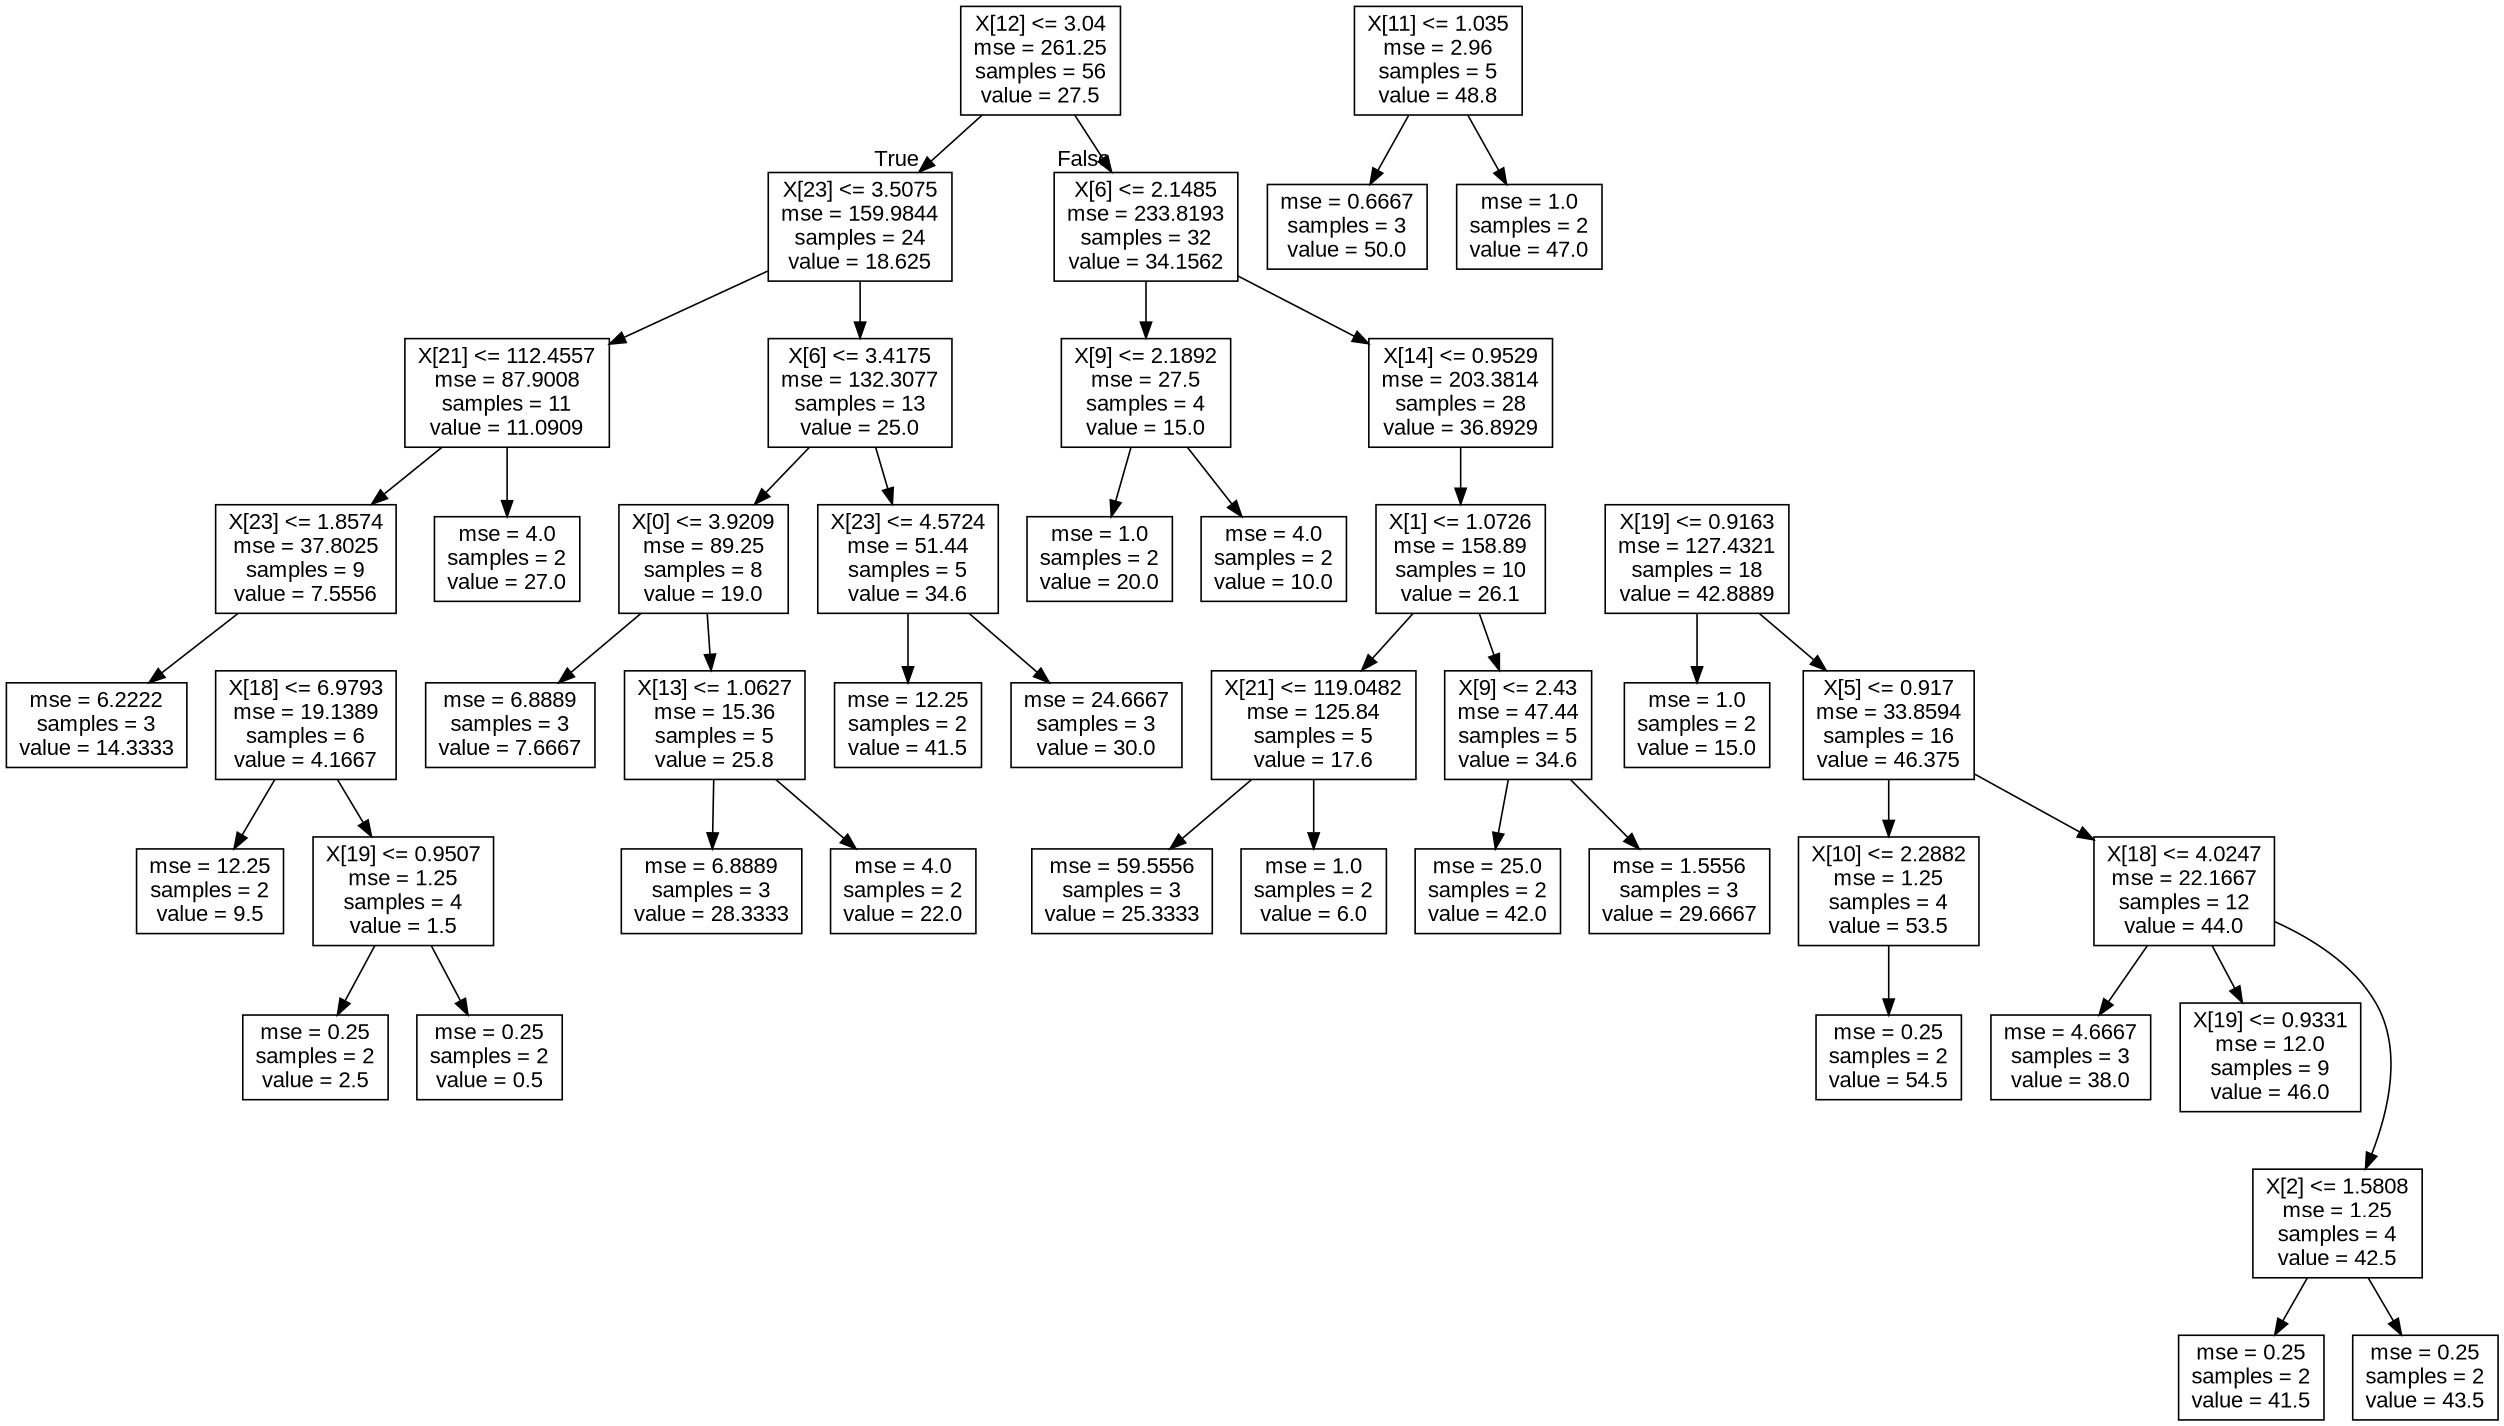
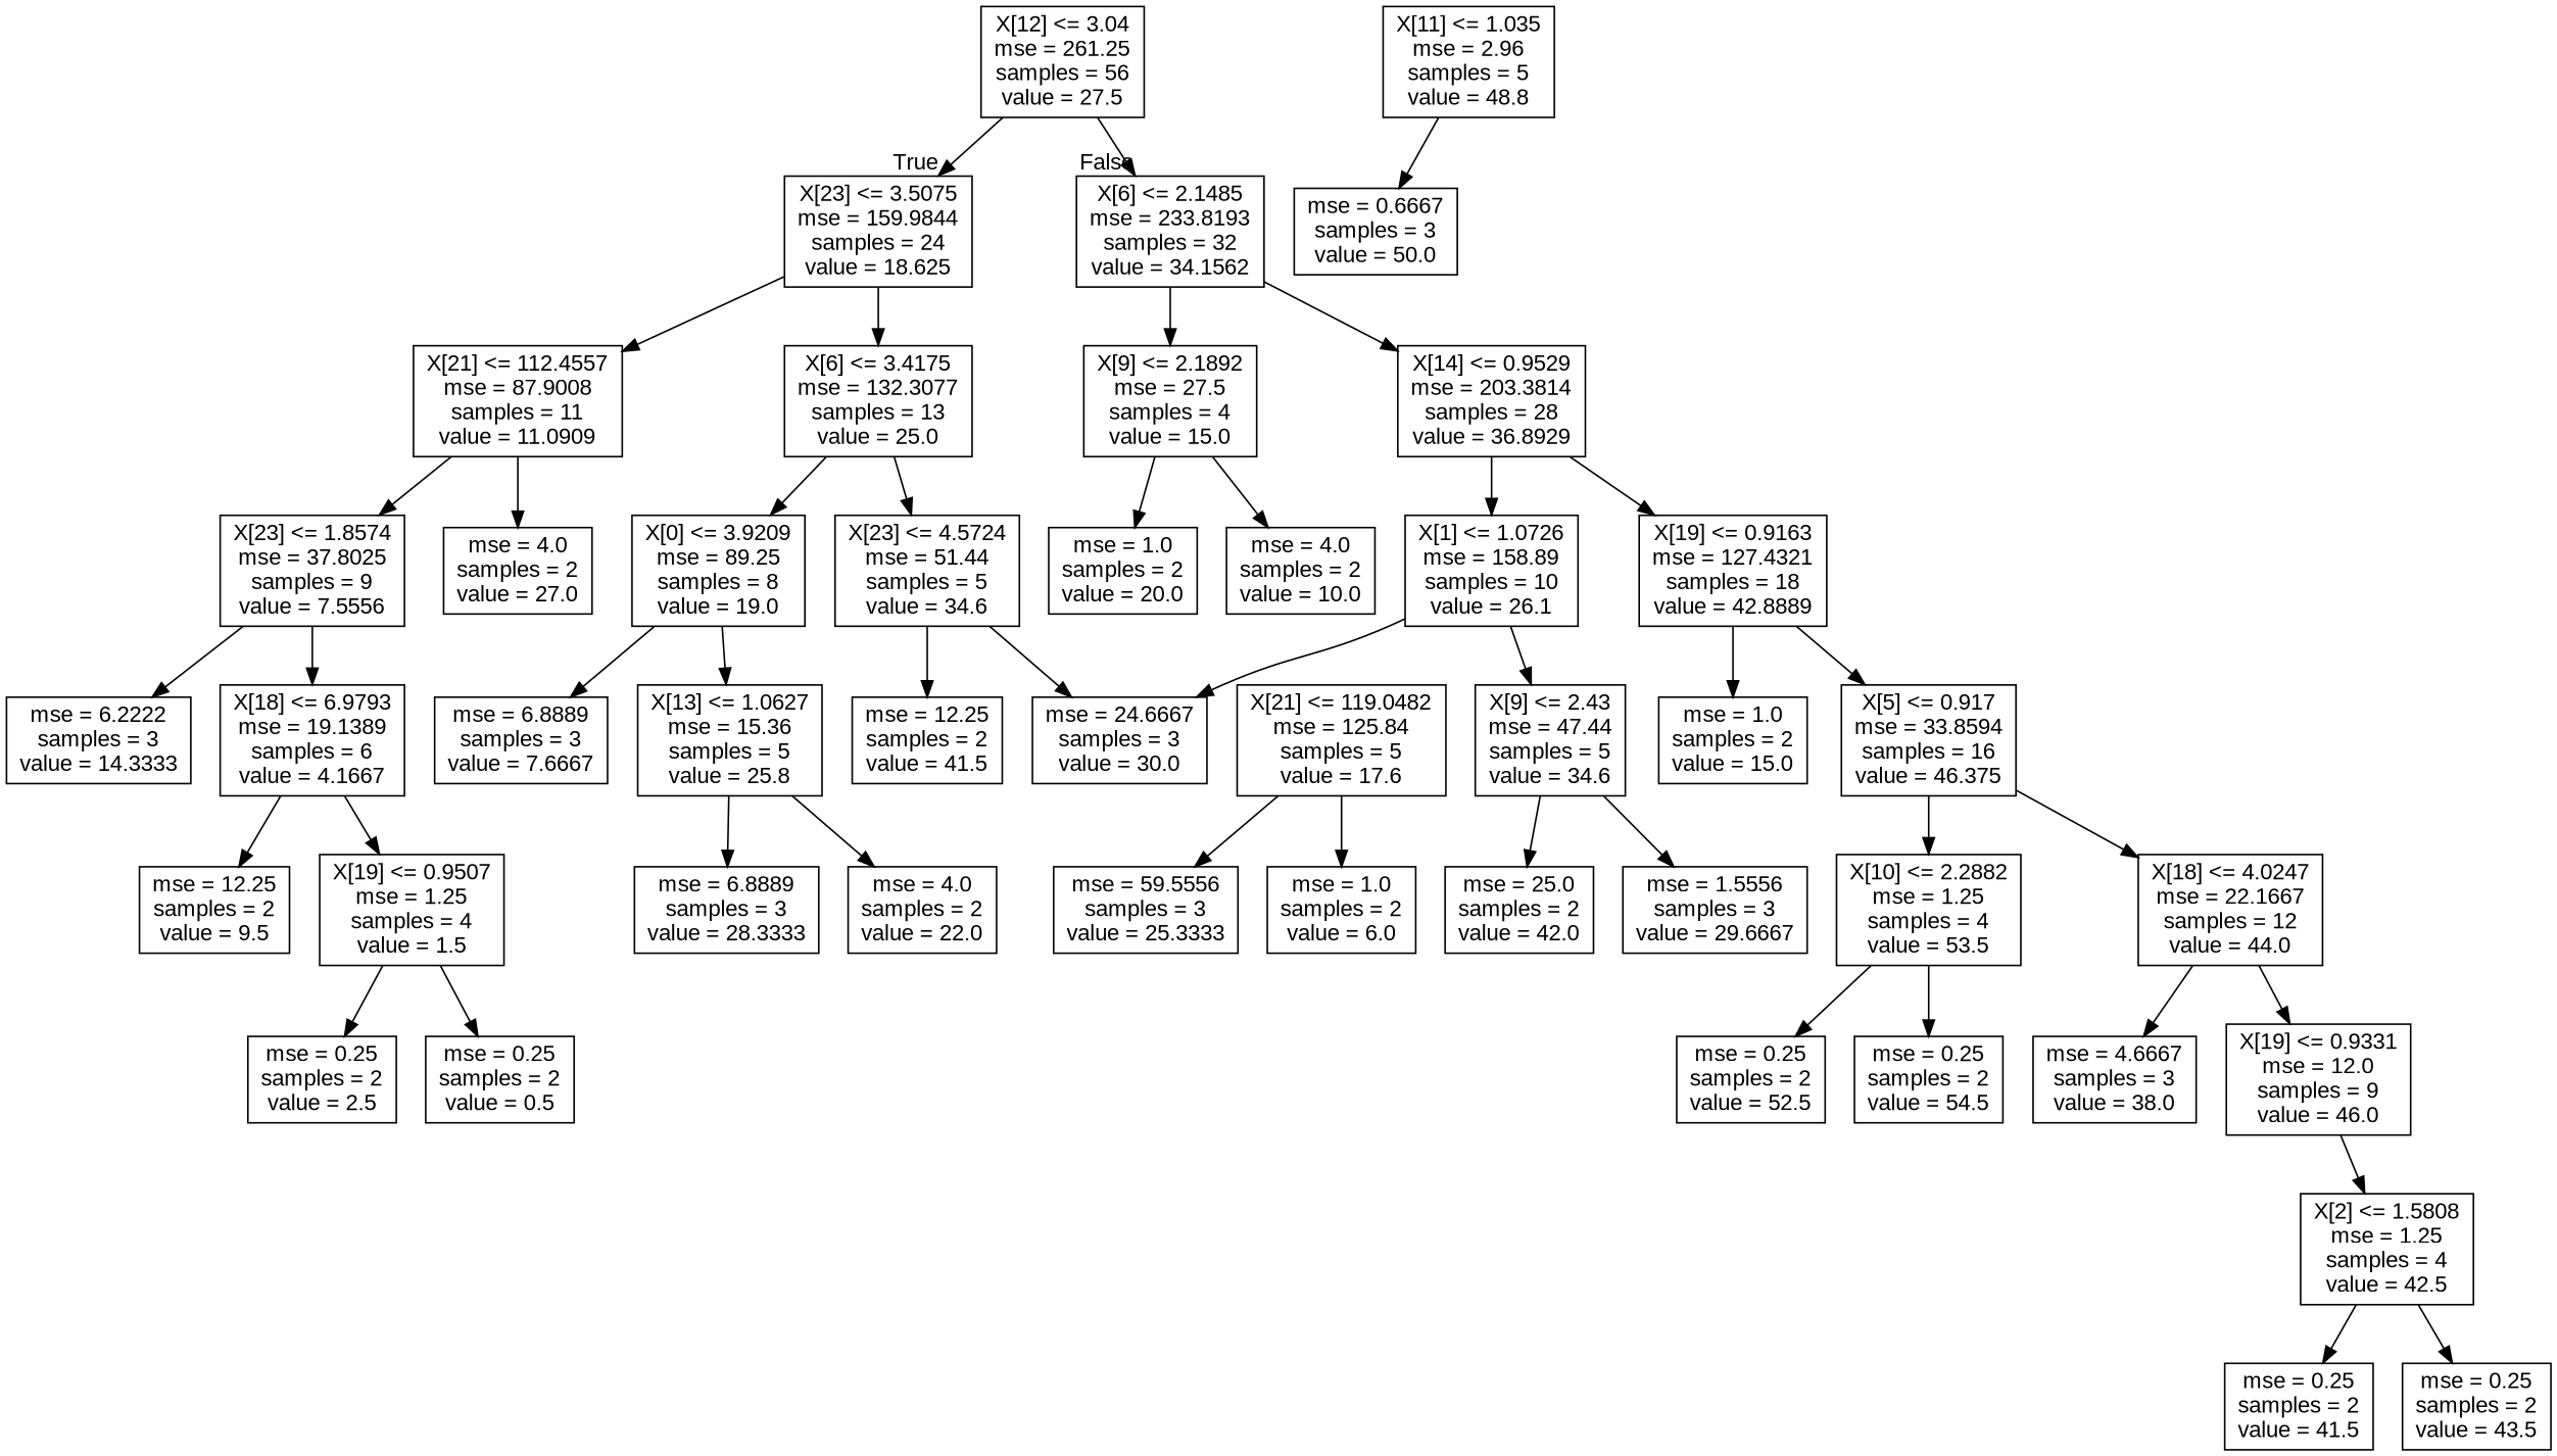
  digraph {
    fontname="Liberation Sans"
    node [fontname="Liberation Sans" shape=box]
    edge [fontname="Liberation Sans"]
    n1 [label="X[12] <= 3.04\nmse = 261.25\nsamples = 56\nvalue = 27.5"]
    n2 [label="X[23] <= 3.5075\nmse = 159.9844\nsamples = 24\nvalue = 18.625"]
    n3 [label="X[6] <= 2.1485\nmse = 233.8193\nsamples = 32\nvalue = 34.1562"]
    n4 [label="X[21] <= 112.4557\nmse = 87.9008\nsamples = 11\nvalue = 11.0909"]
    n5 [label="X[6] <= 3.4175\nmse = 132.3077\nsamples = 13\nvalue = 25.0"]
    n6 [label="X[9] <= 2.1892\nmse = 27.5\nsamples = 4\nvalue = 15.0"]
    n7 [label="X[14] <= 0.9529\nmse = 203.3814\nsamples = 28\nvalue = 36.8929"]
    n8 [label="X[23] <= 1.8574\nmse = 37.8025\nsamples = 9\nvalue = 7.5556"]
    n9 [label="mse = 4.0\nsamples = 2\nvalue = 27.0"]
    n10 [label="X[0] <= 3.9209\nmse = 89.25\nsamples = 8\nvalue = 19.0"]
    n11 [label="X[23] <= 4.5724\nmse = 51.44\nsamples = 5\nvalue = 34.6"]
    n12 [label="mse = 6.2222\nsamples = 3\nvalue = 14.3333"]
    n13 [label="X[18] <= 6.9793\nmse = 19.1389\nsamples = 6\nvalue = 4.1667"]
    n14 [label="mse = 12.25\nsamples = 2\nvalue = 9.5"]
    n15 [label="X[19] <= 0.9507\nmse = 1.25\nsamples = 4\nvalue = 1.5"]
    n16 [label="mse = 0.25\nsamples = 2\nvalue = 2.5"]
    n17 [label="mse = 0.25\nsamples = 2\nvalue = 0.5"]
    n18 [label="mse = 6.8889\nsamples = 3\nvalue = 7.6667"]
    n19 [label="X[13] <= 1.0627\nmse = 15.36\nsamples = 5\nvalue = 25.8"]
    n20 [label="mse = 12.25\nsamples = 2\nvalue = 41.5"]
    n21 [label="mse = 24.6667\nsamples = 3\nvalue = 30.0"]
    n22 [label="mse = 6.8889\nsamples = 3\nvalue = 28.3333"]
    n23 [label="mse = 4.0\nsamples = 2\nvalue = 22.0"]
    n24 [label="mse = 1.0\nsamples = 2\nvalue = 20.0"]
    n25 [label="mse = 4.0\nsamples = 2\nvalue = 10.0"]
    n26 [label="X[1] <= 1.0726\nmse = 158.89\nsamples = 10\nvalue = 26.1"]
    n27 [label="X[19] <= 0.9163\nmse = 127.4321\nsamples = 18\nvalue = 42.8889"]
    n28 [label="X[21] <= 119.0482\nmse = 125.84\nsamples = 5\nvalue = 17.6"]
    n29 [label="X[9] <= 2.43\nmse = 47.44\nsamples = 5\nvalue = 34.6"]
    n30 [label="mse = 1.0\nsamples = 2\nvalue = 15.0"]
    n31 [label="X[5] <= 0.917\nmse = 33.8594\nsamples = 16\nvalue = 46.375"]
    n32 [label="mse = 59.5556\nsamples = 3\nvalue = 25.3333"]
    n33 [label="mse = 1.0\nsamples = 2\nvalue = 6.0"]
    n34 [label="mse = 25.0\nsamples = 2\nvalue = 42.0"]
    n35 [label="mse = 1.5556\nsamples = 3\nvalue = 29.6667"]
    n36 [label="X[10] <= 2.2882\nmse = 1.25\nsamples = 4\nvalue = 53.5"]
    n37 [label="X[18] <= 4.0247\nmse = 22.1667\nsamples = 12\nvalue = 44.0"]
+   n38 [label="mse = 0.25\nsamples = 2\nvalue = 52.5"]
    n39 [label="mse = 0.25\nsamples = 2\nvalue = 54.5"]
    n40 [label="mse = 4.6667\nsamples = 3\nvalue = 38.0"]
    n41 [label="X[19] <= 0.9331\nmse = 12.0\nsamples = 9\nvalue = 46.0"]
    n42 [label="X[2] <= 1.5808\nmse = 1.25\nsamples = 4\nvalue = 42.5"]
    n43 [label="X[11] <= 1.035\nmse = 2.96\nsamples = 5\nvalue = 48.8"]
    n44 [label="mse = 0.6667\nsamples = 3\nvalue = 50.0"]
-   n45 [label="mse = 1.0\nsamples = 2\nvalue = 47.0"]
    n46 [label="mse = 0.25\nsamples = 2\nvalue = 41.5"]
    n47 [label="mse = 0.25\nsamples = 2\nvalue = 43.5"]
    n1 -> n2 [headlabel=True labelangle=45 labeldistance=2.5]
    n1 -> n3 [headlabel=False labelangle=-45 labeldistance=2.5]
    n2 -> n4
    n2 -> n5
    n3 -> n6
    n3 -> n7
    n4 -> n8
    n4 -> n9
    n5 -> n10
    n5 -> n11
    n6 -> n24
    n6 -> n25
    n7 -> n26
+   n7 -> n27
    n8 -> n12
+   n8 -> n13
    n10 -> n18
    n10 -> n19
    n11 -> n20
    n11 -> n21
    n13 -> n14
    n13 -> n15
    n15 -> n16
    n15 -> n17
    n19 -> n22
    n19 -> n23
-   n26 -> n28
+   n26 -> n21
    n26 -> n29
    n27 -> n30
    n27 -> n31
    n28 -> n32
    n28 -> n33
    n29 -> n34
    n29 -> n35
    n31 -> n36
    n31 -> n37
+   n36 -> n38
    n36 -> n39
    n37 -> n40
    n37 -> n41
-   n37 -> n42
+   n41 -> n42
    n42 -> n46
    n42 -> n47
    n43 -> n44
-   n43 -> n45
  }
